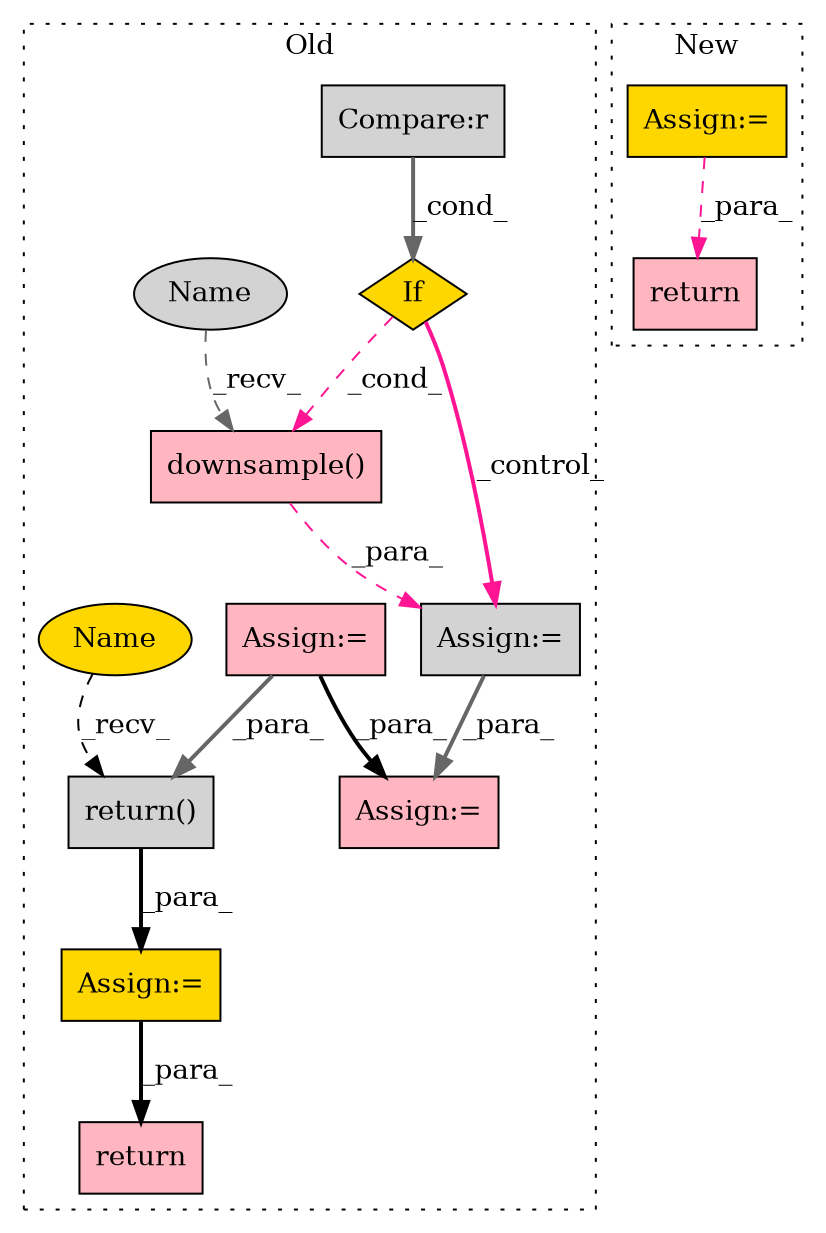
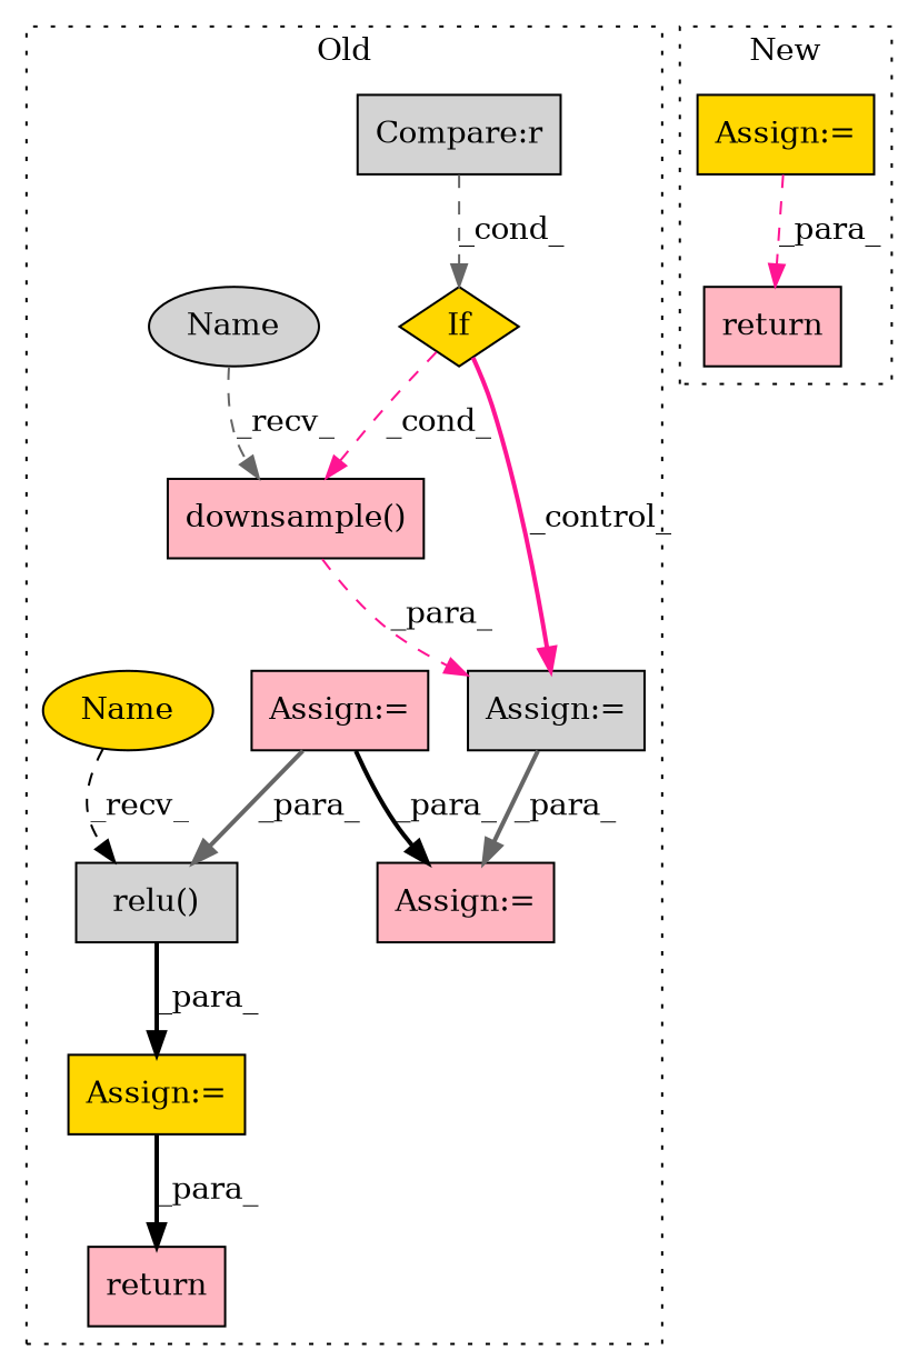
  digraph {
    node [a=68 fillcolor=lightpink l=3 shape=box style=filled]
    edge [color=deeppink style=bold]
    n1 [a=75 l="16,1" label="downsample()" s="4008,4025"]
    n2 [a=96 fillcolor=gold l="3,14" label=If s="3953,3983" shape=diamond]
    n3 [fillcolor=lightgrey label="Assign:=" s=4005]
    n4 [a=40 fillcolor=lightgrey l=27 label="Compare:r" s=3956]
    n5 [l=4 label="Assign:=" s=4039]
-   n6 [a=75 fillcolor=lightgrey l="10,1" label="return()" s="4066,4079"]
+   n6 [a=75 fillcolor=lightgrey l="10,1" label="relu()" s="4066,4079"]
    n7 [fillcolor=gold label="Assign:=" s=4063]
    n8 [a=93 l=7 label=return s=4090]
    n9 [label="Assign:=" s=3927]
    n10 [a=87 fillcolor=lightgrey l=4 label=Name s=4008 shape=ellipse]
    n11 [a=87 fillcolor=gold l=4 label=Name s=4066 shape=ellipse]
    n12 [a=93 l=7 label=return s=4106]
    n13 [fillcolor=gold label="Assign:=" s=3989]
    subgraph cluster_1 {
      label=Old
      style=dotted
      n1
      n2
      n3
      n4
      n5
      n6
      n7
      n8
      n9
      n10
      n11
    }
    subgraph cluster_2 {
      label=New
      style=dotted
      n12
      n13
    }
    n1 -> n3 [label=_para_ style=dashed]
    n2 -> n1 [label=_cond_ style=dashed]
    n2 -> n3 [label=_control_]
    n3 -> n5 [color=gray40 label=_para_]
-   n4 -> n2 [color=gray40 label=_cond_]
+   n4 -> n2 [color=gray40 label=_cond_ style=dashed]
    n6 -> n7 [color=black label=_para_]
    n7 -> n8 [color=black label=_para_]
    n9 -> n5 [color=black label=_para_]
    n9 -> n6 [color=gray40 label=_para_]
    n10 -> n1 [color=gray40 label=_recv_ style=dashed]
    n11 -> n6 [color=black label=_recv_ style=dashed]
    n13 -> n12 [label=_para_ style=dashed]
  }
